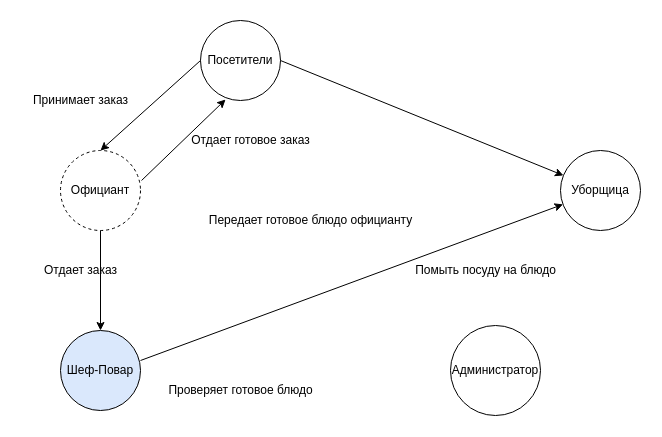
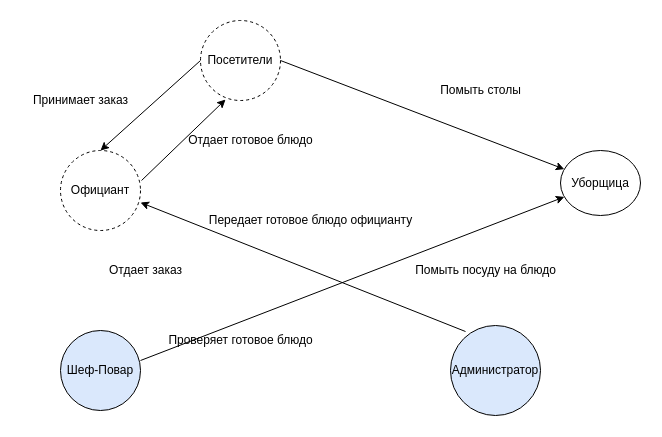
  <mxCell id="0" />
  <mxCell id="1" parent="0" />
  <mxCell id="2" value="Официант" style="ellipse;whiteSpace=wrap;html=1;aspect=fixed;dashed=1;" vertex="1" parent="1"><mxGeometry x="60" y="150" width="80" height="80" as="geometry" /></mxCell>
- <mxCell id="3" value="" style="endArrow=classic;html=1;rounded=0;exitX=0.5;exitY=1;exitDx=0;exitDy=0;entryX=0.5;entryY=0;entryDx=0;entryDy=0;" edge="1" parent="1" source="2" target="4"><mxGeometry width="50" height="50" relative="1" as="geometry"><mxPoint x="380" y="410" as="sourcePoint" /><mxPoint x="350" y="270" as="targetPoint" /><Array as="points" /></mxGeometry></mxCell>
  <mxCell id="4" value="Шеф-Повар" style="ellipse;whiteSpace=wrap;html=1;aspect=fixed;fillColor=#dae8fc;" vertex="1" parent="1"><mxGeometry x="60" y="330" width="80" height="80" as="geometry" /></mxCell>
- <mxCell id="5" value="Отдает заказ" style="text;html=1;align=center;verticalAlign=middle;resizable=0;points=[];autosize=1;strokeColor=none;fillColor=none;" vertex="1" parent="1"><mxGeometry x="35" y="260" width="90" height="20" as="geometry" /></mxCell>
- <mxCell id="6" value="Посетители" style="ellipse;whiteSpace=wrap;html=1;aspect=fixed;" vertex="1" parent="1"><mxGeometry x="200" y="20" width="80" height="80" as="geometry" /></mxCell>
+ <mxCell id="5" value="Отдает заказ" style="text;html=1;align=center;verticalAlign=middle;resizable=0;points=[];autosize=1;strokeColor=none;fillColor=none;" vertex="1" parent="1"><mxGeometry x="100" y="260" width="90" height="20" as="geometry" /></mxCell>
+ <mxCell id="6" value="Посетители" style="ellipse;whiteSpace=wrap;html=1;aspect=fixed;dashed=1;" vertex="1" parent="1"><mxGeometry x="200" y="20" width="80" height="80" as="geometry" /></mxCell>
  <mxCell id="7" value="" style="endArrow=classic;html=1;rounded=0;entryX=0.5;entryY=0;entryDx=0;entryDy=0;exitX=0;exitY=0.5;exitDx=0;exitDy=0;" edge="1" parent="1" source="6" target="2"><mxGeometry width="50" height="50" relative="1" as="geometry"><mxPoint x="380" y="410" as="sourcePoint" /><mxPoint x="430" y="360" as="targetPoint" /></mxGeometry></mxCell>
  <mxCell id="8" value="Принимает заказ" style="text;html=1;align=center;verticalAlign=middle;resizable=0;points=[];autosize=1;strokeColor=none;fillColor=none;" vertex="1" parent="1"><mxGeometry x="20" y="90" width="120" height="20" as="geometry" /></mxCell>
- <mxCell id="9" value="Администратор " style="ellipse;whiteSpace=wrap;html=1;aspect=fixed;" vertex="1" parent="1"><mxGeometry x="450" y="325" width="90" height="90" as="geometry" /></mxCell>
- <mxCell id="10" value="Проверяет готовое блюдо" style="text;html=1;align=center;verticalAlign=middle;resizable=0;points=[];autosize=1;strokeColor=none;fillColor=none;" vertex="1" parent="1"><mxGeometry x="160" y="380" width="160" height="20" as="geometry" /></mxCell>
- <mxCell id="11" value="Уборщица" style="ellipse;whiteSpace=wrap;html=1;aspect=fixed;" vertex="1" parent="1"><mxGeometry x="560" y="150" width="80" height="80" as="geometry" /></mxCell>
+ <mxCell id="9" value="Администратор " style="ellipse;whiteSpace=wrap;html=1;aspect=fixed;fillColor=#dae8fc;" vertex="1" parent="1"><mxGeometry x="450" y="325" width="90" height="90" as="geometry" /></mxCell>
+ <mxCell id="10" value="Проверяет готовое блюдо" style="text;html=1;align=center;verticalAlign=middle;resizable=0;points=[];autosize=1;strokeColor=none;fillColor=none;" vertex="1" parent="1"><mxGeometry x="160" y="330" width="160" height="20" as="geometry" /></mxCell>
+ <mxCell id="11" value="Уборщица" style="ellipse;whiteSpace=wrap;html=1;aspect=fixed;" vertex="1" parent="1"><mxGeometry x="560" y="150" width="80" height="65" as="geometry" /></mxCell>
+ <mxCell id="12" value="" style="endArrow=classic;html=1;rounded=0;exitX=0.167;exitY=0.067;exitDx=0;exitDy=0;exitPerimeter=0;entryX=1;entryY=0.65;entryDx=0;entryDy=0;entryPerimeter=0;" edge="1" parent="1" source="9" target="2"><mxGeometry width="50" height="50" relative="1" as="geometry"><mxPoint x="200" y="270" as="sourcePoint" /><mxPoint x="250" y="220" as="targetPoint" /></mxGeometry></mxCell>
  <mxCell id="13" value="Передает готовое блюдо официанту" style="text;html=1;align=center;verticalAlign=middle;resizable=0;points=[];autosize=1;strokeColor=none;fillColor=none;" vertex="1" parent="1"><mxGeometry x="200" y="210" width="220" height="20" as="geometry" /></mxCell>
  <mxCell id="14" value="" style="endArrow=classic;html=1;rounded=0;entryX=0.313;entryY=0.988;entryDx=0;entryDy=0;entryPerimeter=0;exitX=1.013;exitY=0.375;exitDx=0;exitDy=0;exitPerimeter=0;" edge="1" parent="1" source="2" target="6"><mxGeometry width="50" height="50" relative="1" as="geometry"><mxPoint x="140" y="170" as="sourcePoint" /><mxPoint x="190" y="120" as="targetPoint" /></mxGeometry></mxCell>
- <mxCell id="15" value="Отдает готовое заказ" style="text;html=1;align=center;verticalAlign=middle;resizable=0;points=[];autosize=1;strokeColor=none;fillColor=none;" vertex="1" parent="1"><mxGeometry x="180" y="130" width="140" height="20" as="geometry" /></mxCell>
+ <mxCell id="15" value="Отдает готовое блюдо" style="text;html=1;align=center;verticalAlign=middle;resizable=0;points=[];autosize=1;strokeColor=none;fillColor=none;" vertex="1" parent="1"><mxGeometry x="180" y="130" width="140" height="20" as="geometry" /></mxCell>
  <mxCell id="16" value="" style="endArrow=classic;html=1;rounded=0;" edge="1" parent="1" target="11"><mxGeometry width="50" height="50" relative="1" as="geometry"><mxPoint x="140" y="360" as="sourcePoint" /><mxPoint x="190" y="310" as="targetPoint" /></mxGeometry></mxCell>
  <mxCell id="17" value="Помыть посуду на блюдо" style="text;html=1;align=center;verticalAlign=middle;resizable=0;points=[];autosize=1;strokeColor=none;fillColor=none;" vertex="1" parent="1"><mxGeometry x="410" y="260" width="150" height="20" as="geometry" /></mxCell>
  <mxCell id="18" value="" style="endArrow=classic;html=1;rounded=0;exitX=1;exitY=0.5;exitDx=0;exitDy=0;" edge="1" parent="1" source="6" target="11"><mxGeometry width="50" height="50" relative="1" as="geometry"><mxPoint x="380" y="410" as="sourcePoint" /><mxPoint x="430" y="360" as="targetPoint" /></mxGeometry></mxCell>
+ <mxCell id="19" value="Помыть столы" style="text;html=1;align=center;verticalAlign=middle;resizable=0;points=[];autosize=1;strokeColor=none;fillColor=none;" vertex="1" parent="1"><mxGeometry x="430" y="80" width="100" height="20" as="geometry" /></mxCell>
